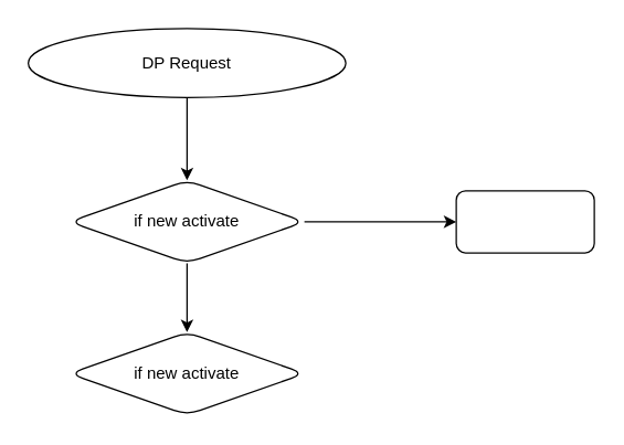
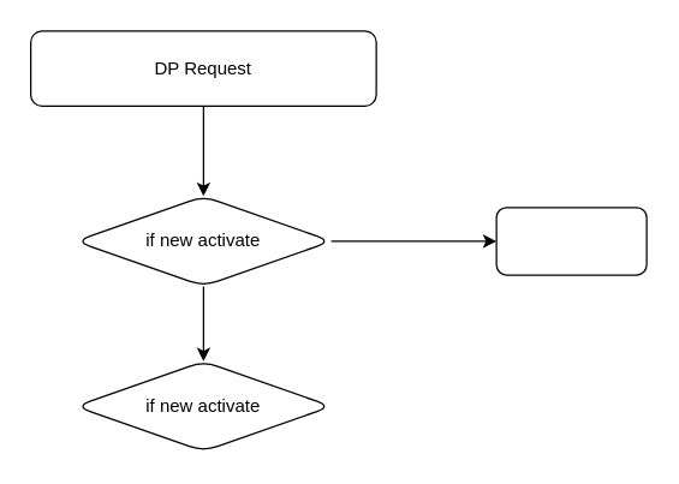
  <mxCell id="0" />
  <mxCell id="1" parent="0" />
  <mxCell id="2" value="" style="edgeStyle=orthogonalEdgeStyle;rounded=0;orthogonalLoop=1;jettySize=auto;html=1;" edge="1" parent="1" source="3" target="6"><mxGeometry relative="1" as="geometry" /></mxCell>
- <mxCell id="3" value="DP Request" style="ellipse;whiteSpace=wrap;html=1;" vertex="1" parent="1"><mxGeometry x="20" y="20" width="230" height="50" as="geometry" /></mxCell>
+ <mxCell id="3" value="DP Request" style="rounded=1;whiteSpace=wrap;html=1;" vertex="1" parent="1"><mxGeometry x="20" y="20" width="230" height="50" as="geometry" /></mxCell>
  <mxCell id="4" value="" style="edgeStyle=orthogonalEdgeStyle;rounded=0;orthogonalLoop=1;jettySize=auto;html=1;" edge="1" parent="1" source="6" target="7"><mxGeometry relative="1" as="geometry" /></mxCell>
  <mxCell id="5" value="" style="edgeStyle=orthogonalEdgeStyle;rounded=0;orthogonalLoop=1;jettySize=auto;html=1;" edge="1" parent="1" source="6" target="8"><mxGeometry relative="1" as="geometry" /></mxCell>
  <mxCell id="6" value="if new activate" style="rhombus;whiteSpace=wrap;html=1;rounded=1;" vertex="1" parent="1"><mxGeometry x="50" y="130" width="170" height="60" as="geometry" /></mxCell>
  <mxCell id="7" value="if new activate" style="rhombus;whiteSpace=wrap;html=1;rounded=1;" vertex="1" parent="1"><mxGeometry x="50" y="240" width="170" height="60" as="geometry" /></mxCell>
  <mxCell id="8" value="" style="whiteSpace=wrap;html=1;rounded=1;" vertex="1" parent="1"><mxGeometry x="330" y="137.5" width="100" height="45" as="geometry" /></mxCell>
